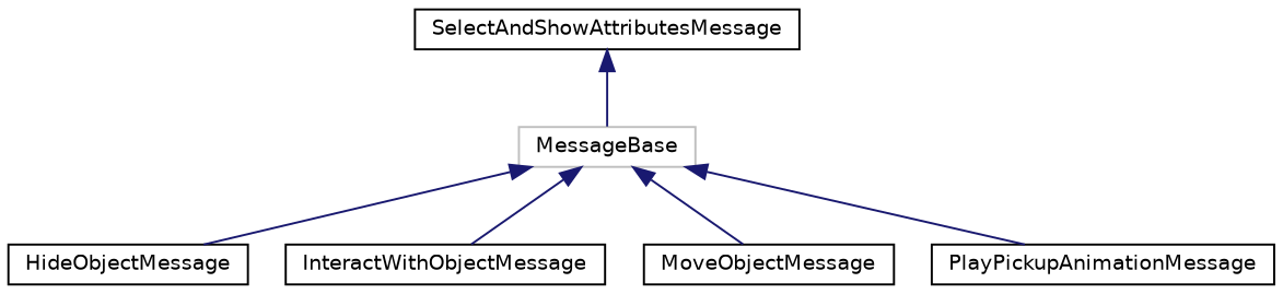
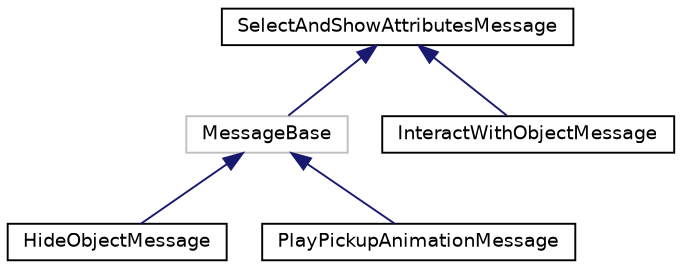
  digraph {
    rankdir=TB
    node [color=black fillcolor=white fontname=Helvetica fontsize=10 shape=record style=filled]
    edge [color=midnightblue dir=back fontname=Helvetica fontsize=10 labelfontname=Helvetica labelfontsize=10 style=solid]
    n1 [color=grey75 height=0.2 label=MessageBase width=0.4]
    n2 [height=0.2 label=HideObjectMessage width=0.4]
    n3 [height=0.2 label=InteractWithObjectMessage width=0.4]
-   n4 [height=0.2 label=MoveObjectMessage width=0.4]
    n5 [height=0.2 label=PlayPickupAnimationMessage width=0.4]
    n6 [height=0.2 label=SelectAndShowAttributesMessage width=0.4]
    n1 -> n2
-   n1 -> n3
-   n1 -> n4
+   n6 -> n3
    n1 -> n5
    n6 -> n1
  }
